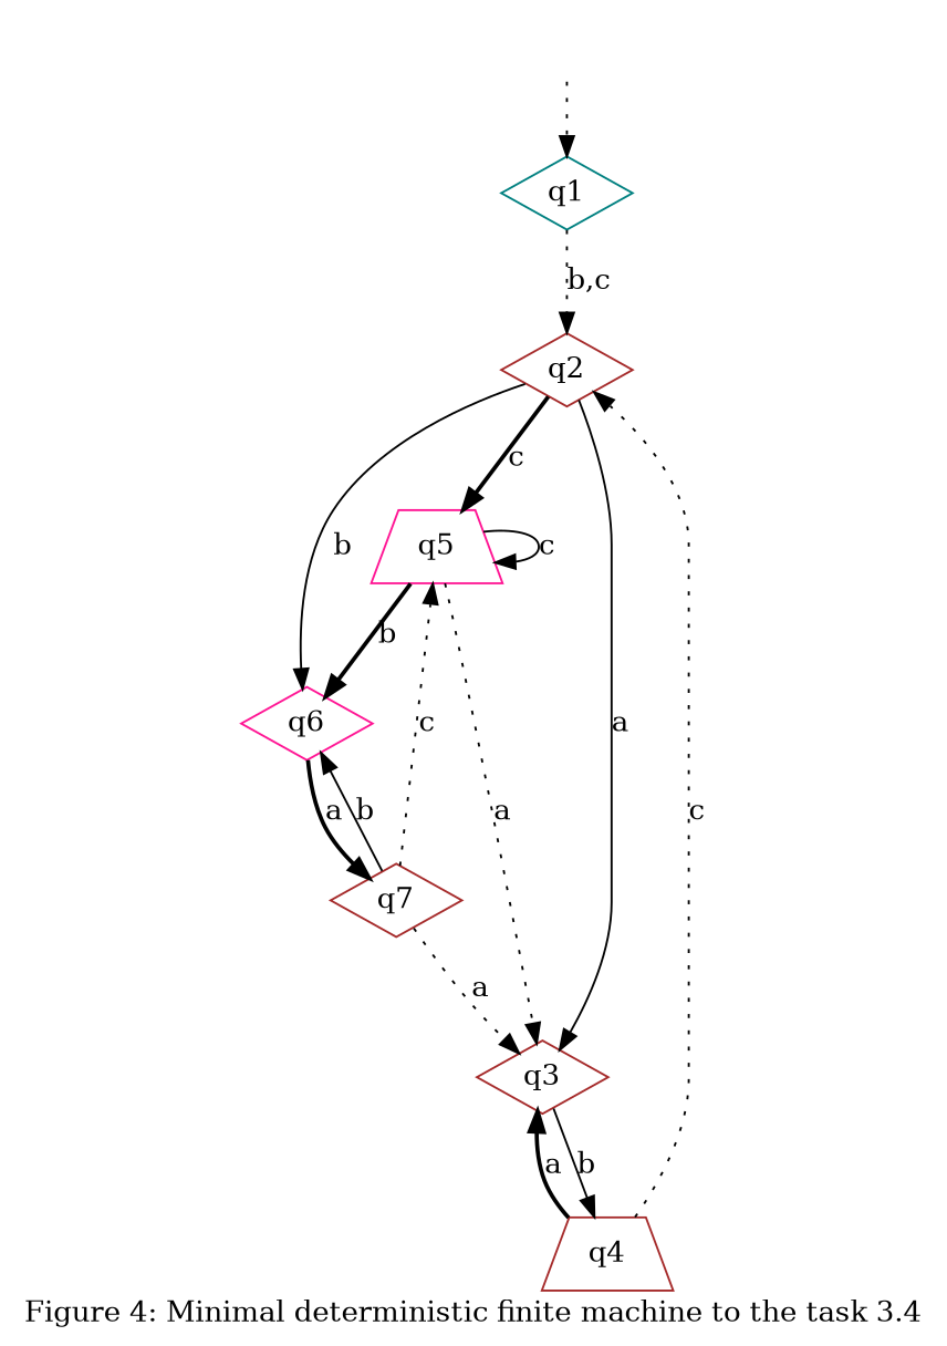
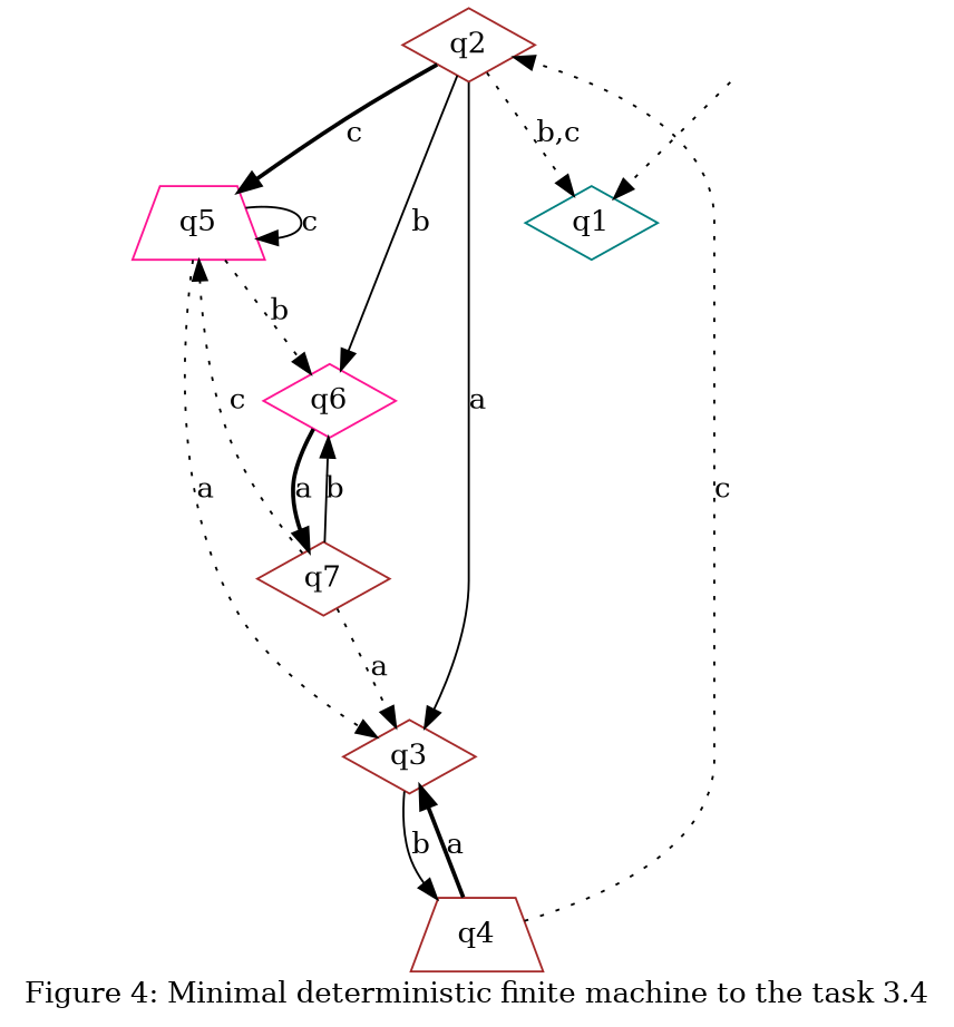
  digraph {
    label="Figure 4: Minimal deterministic finite machine to the task 3.4"
    rankdir=TB
    node [color=brown shape=diamond]
    edge [style=dotted]
    "" [color=gray40 shape=none]
    q1 [color=teal]
    q2
    q5 [color=deeppink shape=trapezium]
    q3
    q6 [color=deeppink]
    q4 [shape=trapezium]
    q7
    "" -> q1
-   q1 -> q2 [label="b,c"]
+   q2 -> q1 [label="b,c"]
    q2 -> q5 [label=c style=bold]
    q2 -> q3 [label=a style=solid]
    q2 -> q6 [label=b style=solid]
    q5 -> q5 [label=c style=solid]
    q5 -> q3 [label=a]
-   q5 -> q6 [label=b style=bold]
+   q5 -> q6 [label=b]
    q3 -> q4 [label=b style=solid]
    q6 -> q7 [label=a style=bold]
    q4 -> q2 [label=c]
    q4 -> q3 [label=a style=bold]
    q7 -> q5 [label=c]
    q7 -> q3 [label=a]
    q7 -> q6 [label=b style=solid]
  }
